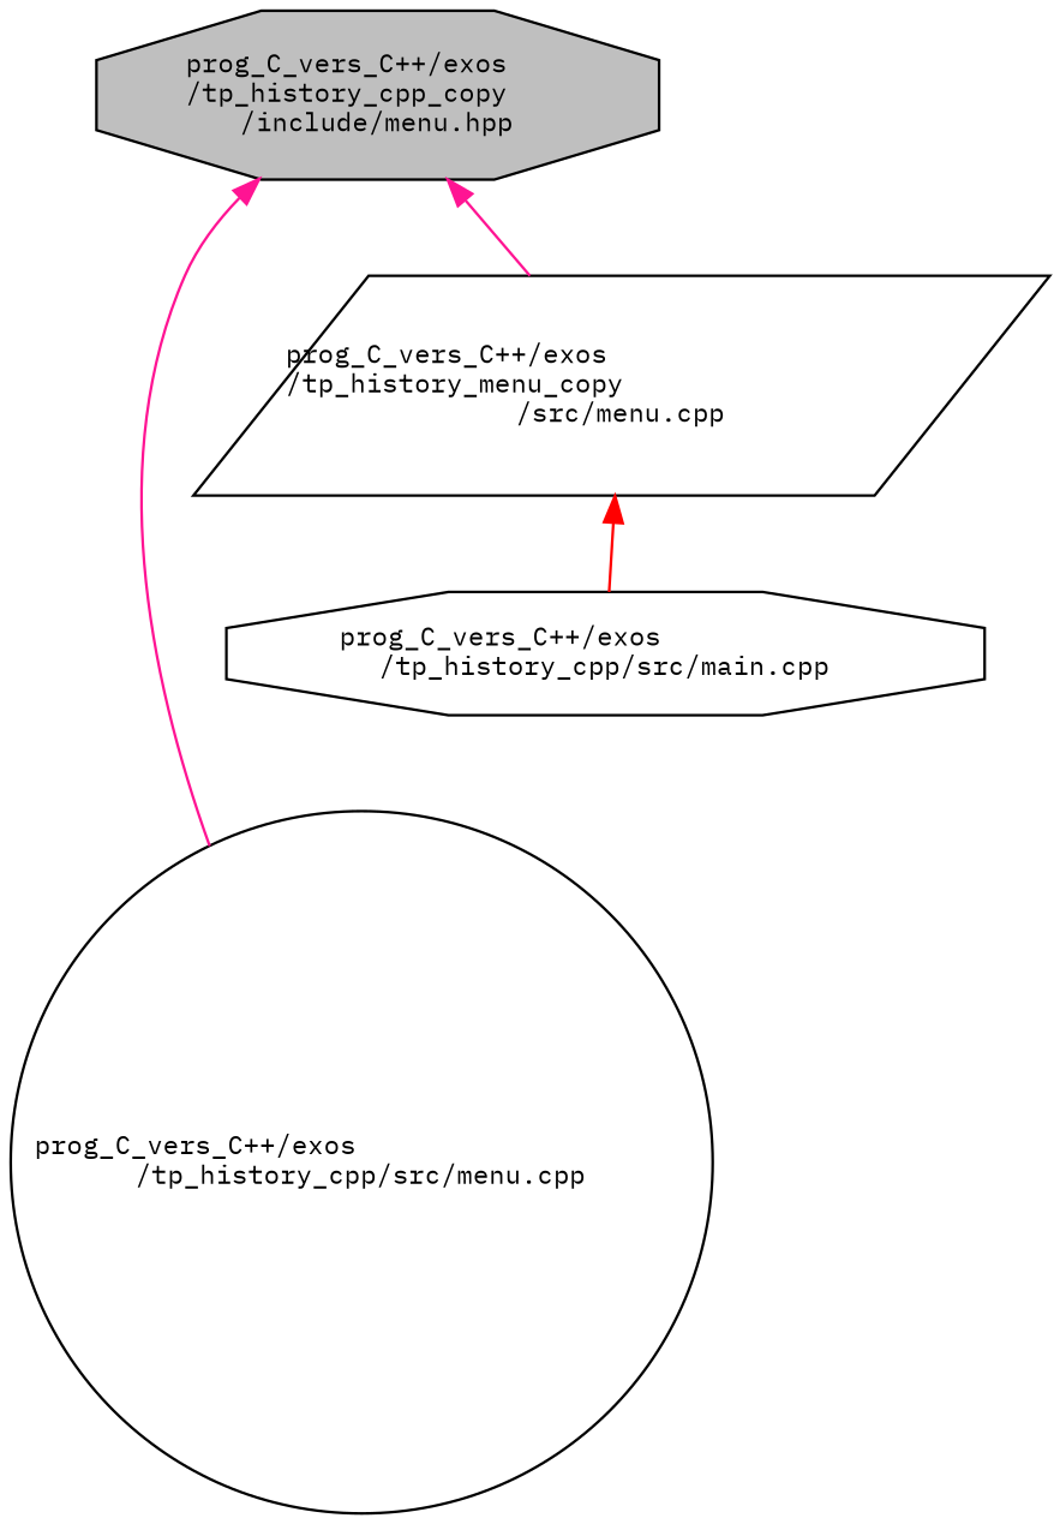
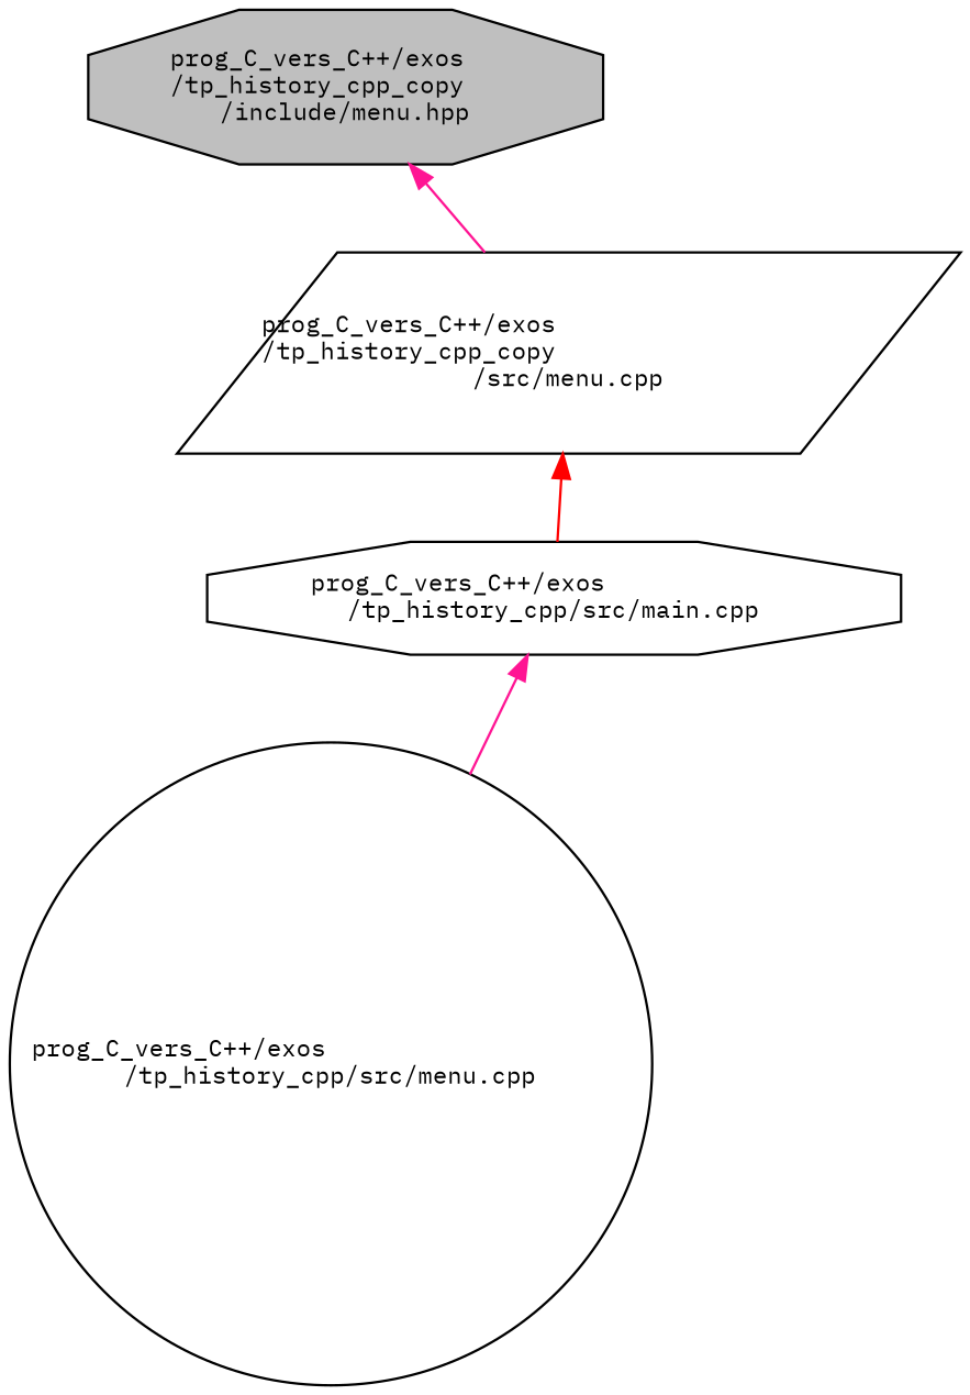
  digraph {
    fontname="IBM Plex Mono"
    node [color=black fillcolor=white fontname="IBM Plex Mono" fontsize=10 shape=octagon style=filled]
    edge [color=deeppink dir=back fontname="IBM Plex Mono" fontsize=10 labelfontname=Helvetica labelfontsize=10 style=solid]
    n1 [fillcolor=grey75 fontcolor=black height=0.2 label="prog_C_vers_C++/exos\l/tp_history_cpp_copy\l/include/menu.hpp" width=0.4]
    n2 [height=0.2 label="prog_C_vers_C++/exos\l/tp_history_cpp/src/menu.cpp" shape=circle width=0.4]
-   n3 [height=0.2 label="prog_C_vers_C++/exos\l/tp_history_menu_copy\l/src/menu.cpp" shape=parallelogram width=0.4]
+   n3 [height=0.2 label="prog_C_vers_C++/exos\l/tp_history_cpp_copy\l/src/menu.cpp" shape=parallelogram width=0.4]
    n4 [height=0.2 label="prog_C_vers_C++/exos\l/tp_history_cpp/src/main.cpp" width=0.4]
-   n1 -> n2
+   n4 -> n2
    n1 -> n3
    n3 -> n4 [color=red]
  }
